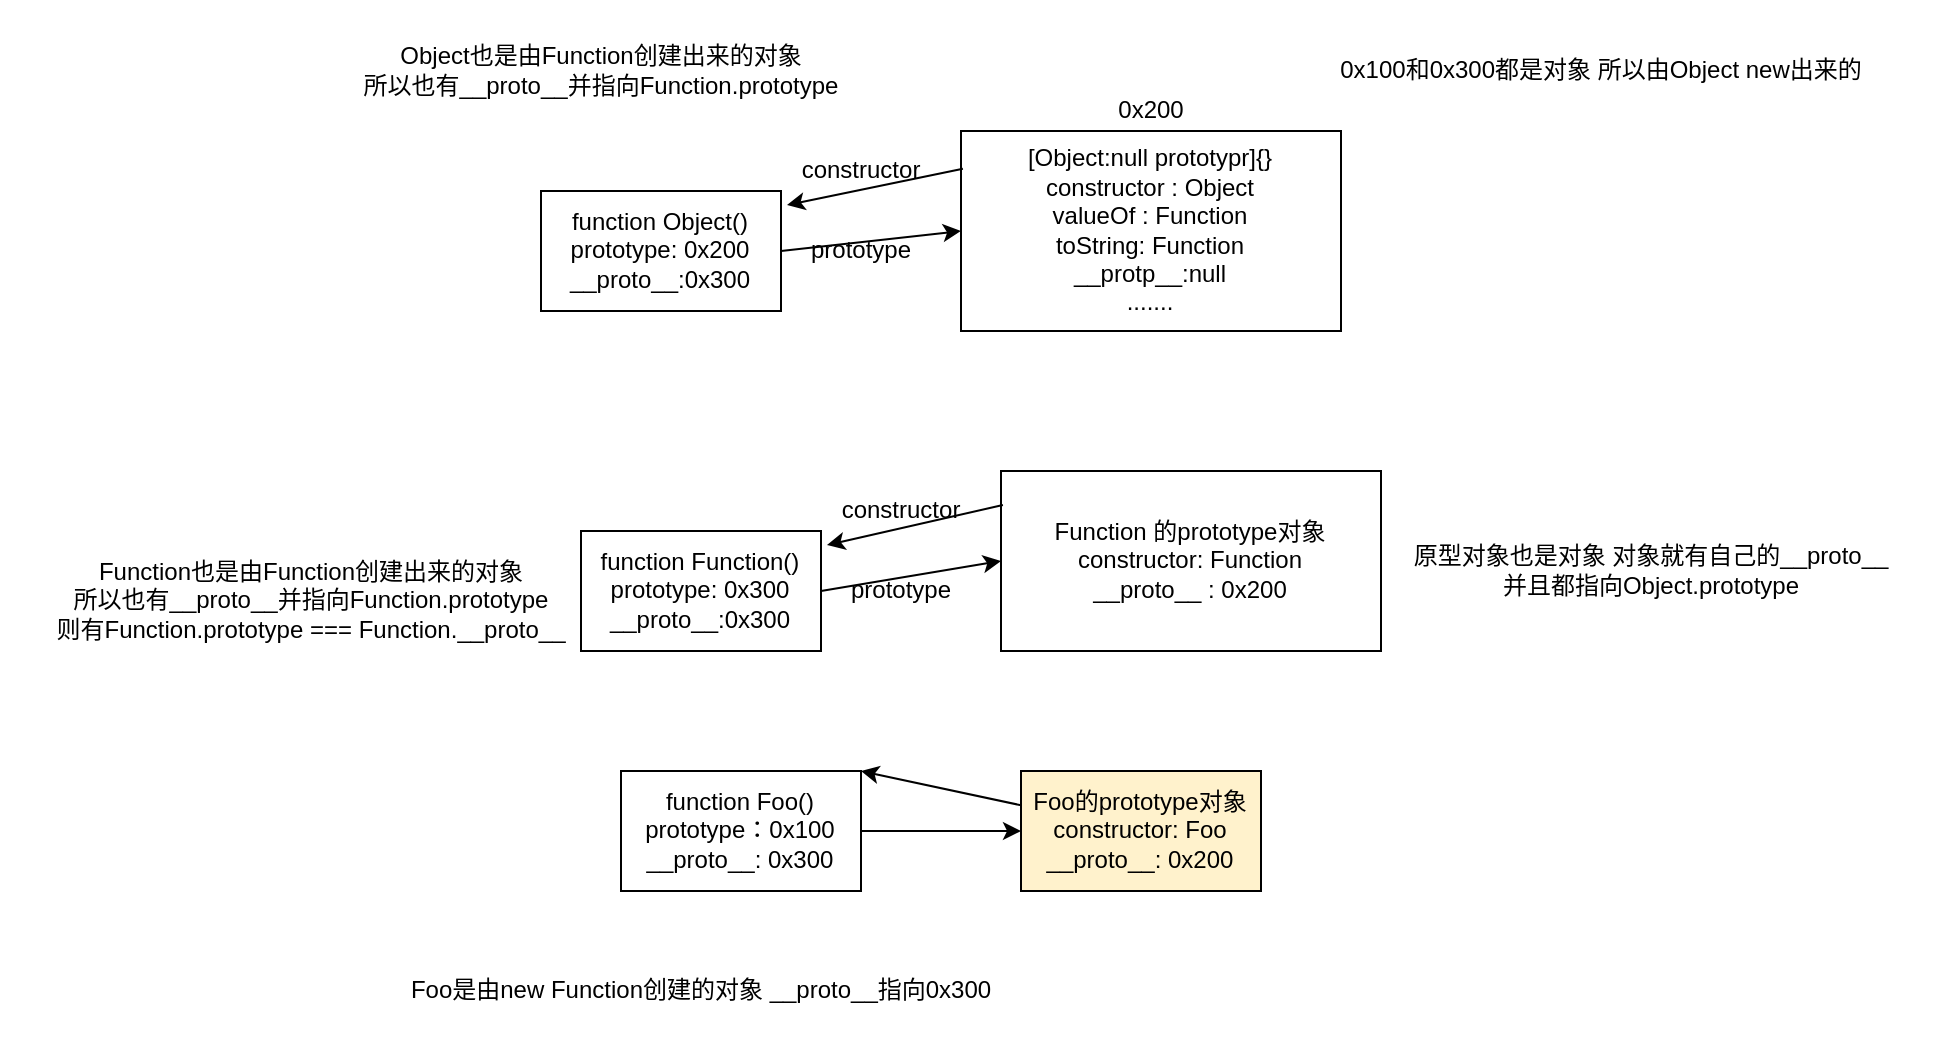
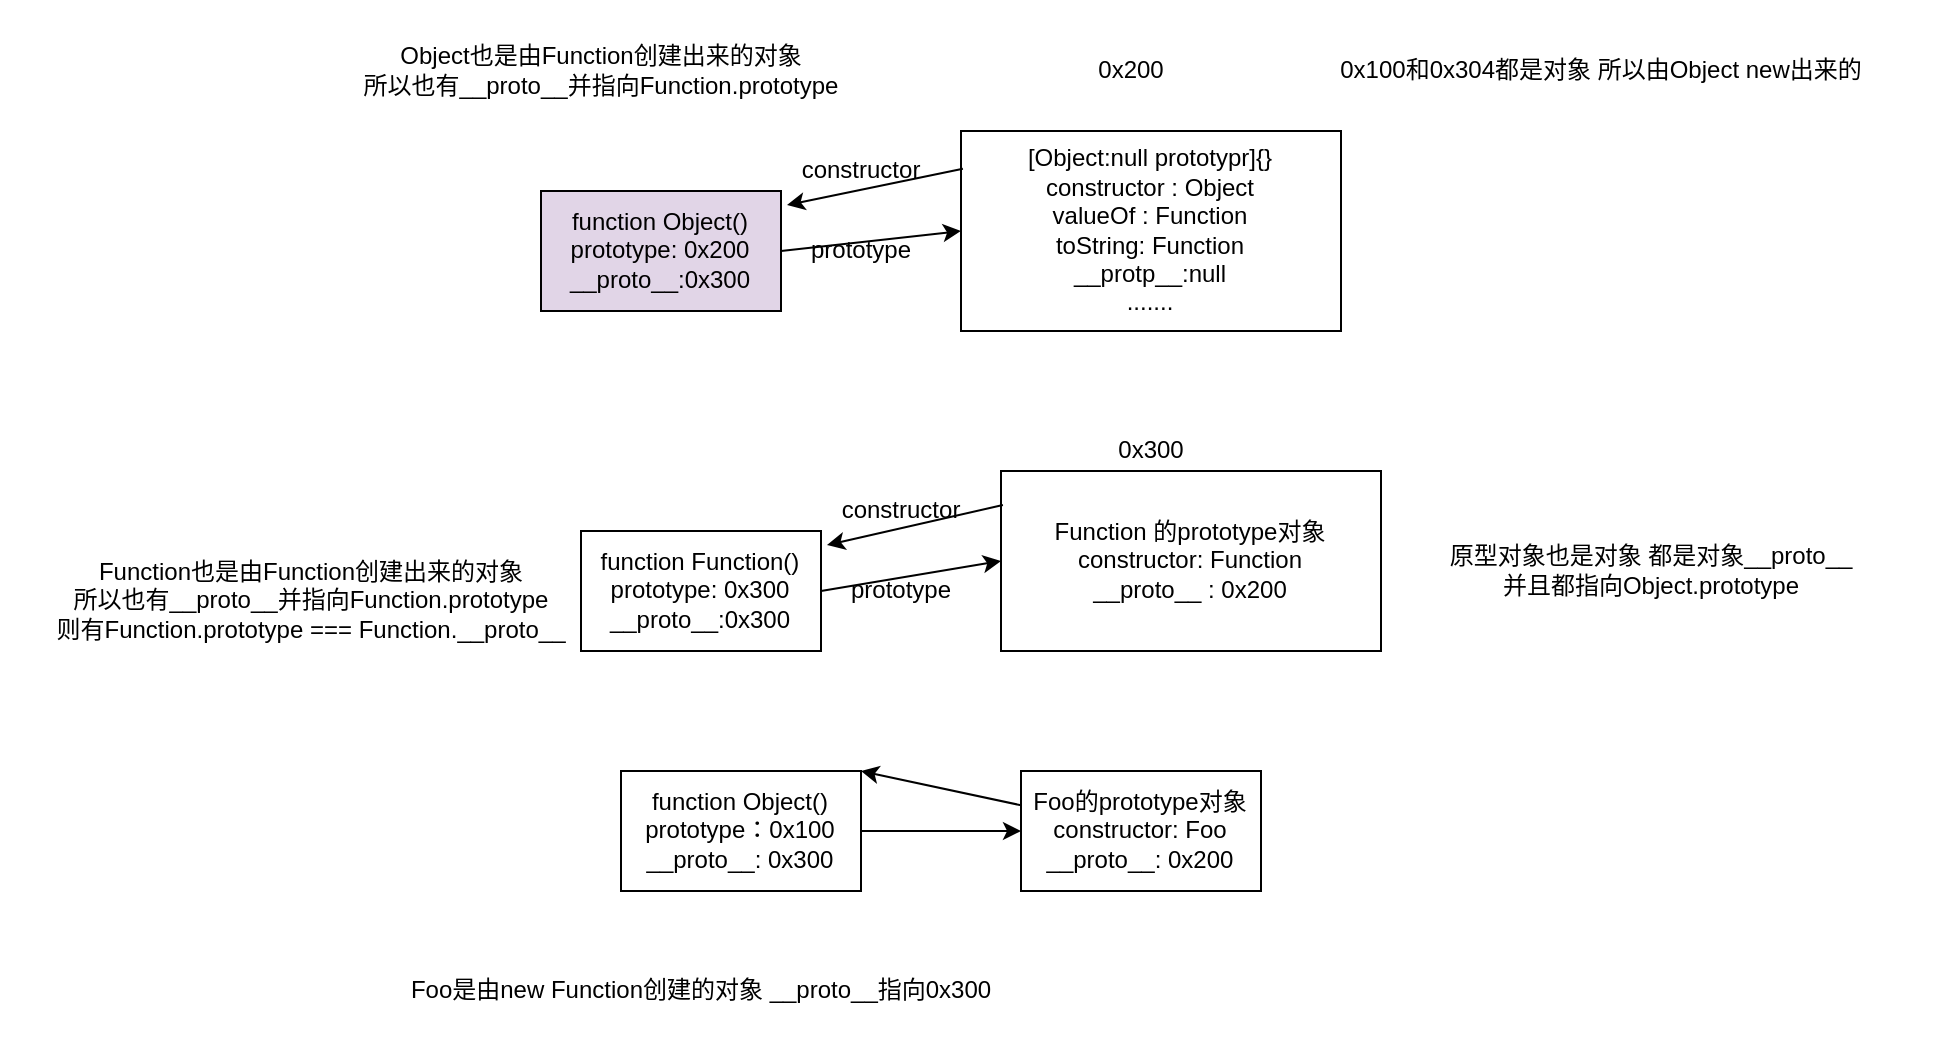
  <mxCell id="0" />
  <mxCell id="1" parent="0" />
  <mxCell id="2" value="" style="edgeStyle=none;html=1;" edge="1" parent="1" source="3" target="4"><mxGeometry relative="1" as="geometry" /></mxCell>
- <mxCell id="3" value="function Foo()&lt;br&gt;prototype：0x100&lt;br&gt;__proto__: 0x300" style="rounded=0;whiteSpace=wrap;html=1;" vertex="1" parent="1"><mxGeometry x="310" y="385" width="120" height="60" as="geometry" /></mxCell>
- <mxCell id="4" value="Foo的prototype对象&lt;br&gt;constructor: Foo&lt;br&gt;__proto__: 0x200" style="whiteSpace=wrap;html=1;rounded=0;fillColor=#fff2cc;" vertex="1" parent="1"><mxGeometry x="510" y="385" width="120" height="60" as="geometry" /></mxCell>
+ <mxCell id="3" value="function Object()&lt;br&gt;prototype：0x100&lt;br&gt;__proto__: 0x300" style="rounded=0;whiteSpace=wrap;html=1;" vertex="1" parent="1"><mxGeometry x="310" y="385" width="120" height="60" as="geometry" /></mxCell>
+ <mxCell id="4" value="Foo的prototype对象&lt;br&gt;constructor: Foo&lt;br&gt;__proto__: 0x200" style="whiteSpace=wrap;html=1;rounded=0;" vertex="1" parent="1"><mxGeometry x="510" y="385" width="120" height="60" as="geometry" /></mxCell>
  <mxCell id="5" value="" style="endArrow=classic;html=1;entryX=1;entryY=0;entryDx=0;entryDy=0;" edge="1" parent="1" source="4" target="3"><mxGeometry width="50" height="50" relative="1" as="geometry"><mxPoint x="470" y="415" as="sourcePoint" /><mxPoint x="520" y="365" as="targetPoint" /></mxGeometry></mxCell>
  <mxCell id="6" value="function Function()&lt;br&gt;prototype: 0x300&lt;br&gt;__proto__:0x300" style="rounded=0;whiteSpace=wrap;html=1;" vertex="1" parent="1"><mxGeometry x="290" y="265" width="120" height="60" as="geometry" /></mxCell>
  <mxCell id="7" value="Function 的prototype对象&lt;br&gt;constructor: Function&lt;br&gt;__proto__ : 0x200" style="rounded=0;whiteSpace=wrap;html=1;" vertex="1" parent="1"><mxGeometry x="500" y="235" width="190" height="90" as="geometry" /></mxCell>
+ <mxCell id="8" value="0x300" style="text;html=1;align=center;verticalAlign=middle;resizable=0;points=[];autosize=1;strokeColor=none;fillColor=none;" vertex="1" parent="1"><mxGeometry x="550" y="215" width="50" height="20" as="geometry" /></mxCell>
  <mxCell id="9" value="" style="endArrow=classic;html=1;exitX=1;exitY=0.5;exitDx=0;exitDy=0;entryX=0;entryY=0.5;entryDx=0;entryDy=0;" edge="1" parent="1" source="6" target="7"><mxGeometry width="50" height="50" relative="1" as="geometry"><mxPoint x="420" y="325" as="sourcePoint" /><mxPoint x="470" y="275" as="targetPoint" /></mxGeometry></mxCell>
  <mxCell id="10" value="" style="endArrow=classic;html=1;entryX=1.025;entryY=0.117;entryDx=0;entryDy=0;entryPerimeter=0;exitX=0.005;exitY=0.189;exitDx=0;exitDy=0;exitPerimeter=0;" edge="1" parent="1" source="7" target="6"><mxGeometry width="50" height="50" relative="1" as="geometry"><mxPoint x="450" y="365" as="sourcePoint" /><mxPoint x="500" y="315" as="targetPoint" /></mxGeometry></mxCell>
  <mxCell id="11" value="constructor" style="text;html=1;align=center;verticalAlign=middle;resizable=0;points=[];autosize=1;strokeColor=none;fillColor=none;" vertex="1" parent="1"><mxGeometry x="415" y="245" width="70" height="20" as="geometry" /></mxCell>
  <mxCell id="12" value="prototype" style="text;html=1;align=center;verticalAlign=middle;resizable=0;points=[];autosize=1;strokeColor=none;fillColor=none;" vertex="1" parent="1"><mxGeometry x="415" y="285" width="70" height="20" as="geometry" /></mxCell>
- <mxCell id="13" value="原型对象也是对象 对象就有自己的__proto__&lt;br&gt;并且都指向Object.prototype" style="text;html=1;align=center;verticalAlign=middle;resizable=0;points=[];autosize=1;strokeColor=none;fillColor=none;" vertex="1" parent="1"><mxGeometry x="700" y="270" width="250" height="30" as="geometry" /></mxCell>
+ <mxCell id="13" value="原型对象也是对象 都是对象__proto__&lt;br&gt;并且都指向Object.prototype" style="text;html=1;align=center;verticalAlign=middle;resizable=0;points=[];autosize=1;strokeColor=none;fillColor=none;" vertex="1" parent="1"><mxGeometry x="700" y="270" width="250" height="30" as="geometry" /></mxCell>
  <mxCell id="14" value="Foo是由new Function创建的对象 __proto__指向0x300" style="text;html=1;align=center;verticalAlign=middle;resizable=0;points=[];autosize=1;strokeColor=none;fillColor=none;" vertex="1" parent="1"><mxGeometry x="195" y="485" width="310" height="20" as="geometry" /></mxCell>
- <mxCell id="15" value="function Object()&lt;br&gt;prototype: 0x200&lt;br&gt;__proto__:0x300" style="rounded=0;whiteSpace=wrap;html=1;" vertex="1" parent="1"><mxGeometry x="270" y="95" width="120" height="60" as="geometry" /></mxCell>
+ <mxCell id="15" value="function Object()&lt;br&gt;prototype: 0x200&lt;br&gt;__proto__:0x300" style="rounded=0;whiteSpace=wrap;html=1;fillColor=#e1d5e7;" vertex="1" parent="1"><mxGeometry x="270" y="95" width="120" height="60" as="geometry" /></mxCell>
  <mxCell id="16" value="[Object:null prototypr]{}&lt;br&gt;constructor : Object&lt;br&gt;valueOf : Function&lt;br&gt;toString: Function&lt;br&gt;__protp__:null&lt;br&gt;......." style="rounded=0;whiteSpace=wrap;html=1;" vertex="1" parent="1"><mxGeometry x="480" y="65" width="190" height="100" as="geometry" /></mxCell>
- <mxCell id="17" value="0x200" style="text;html=1;align=center;verticalAlign=middle;resizable=0;points=[];autosize=1;strokeColor=none;fillColor=none;" vertex="1" parent="1"><mxGeometry x="550" y="45" width="50" height="20" as="geometry" /></mxCell>
+ <mxCell id="17" value="0x200" style="text;html=1;align=center;verticalAlign=middle;resizable=0;points=[];autosize=1;strokeColor=none;fillColor=none;" vertex="1" parent="1"><mxGeometry x="540" y="25" width="50" height="20" as="geometry" /></mxCell>
  <mxCell id="18" value="" style="endArrow=classic;html=1;exitX=1;exitY=0.5;exitDx=0;exitDy=0;entryX=0;entryY=0.5;entryDx=0;entryDy=0;" edge="1" parent="1" source="15" target="16"><mxGeometry width="50" height="50" relative="1" as="geometry"><mxPoint x="400" y="155" as="sourcePoint" /><mxPoint x="450" y="105" as="targetPoint" /></mxGeometry></mxCell>
  <mxCell id="19" value="" style="endArrow=classic;html=1;entryX=1.025;entryY=0.117;entryDx=0;entryDy=0;entryPerimeter=0;exitX=0.005;exitY=0.189;exitDx=0;exitDy=0;exitPerimeter=0;" edge="1" parent="1" source="16" target="15"><mxGeometry width="50" height="50" relative="1" as="geometry"><mxPoint x="430" y="195" as="sourcePoint" /><mxPoint x="480" y="145" as="targetPoint" /></mxGeometry></mxCell>
  <mxCell id="20" value="constructor" style="text;html=1;align=center;verticalAlign=middle;resizable=0;points=[];autosize=1;strokeColor=none;fillColor=none;" vertex="1" parent="1"><mxGeometry x="395" y="75" width="70" height="20" as="geometry" /></mxCell>
  <mxCell id="21" value="prototype" style="text;html=1;align=center;verticalAlign=middle;resizable=0;points=[];autosize=1;strokeColor=none;fillColor=none;" vertex="1" parent="1"><mxGeometry x="395" y="115" width="70" height="20" as="geometry" /></mxCell>
- <mxCell id="22" value="0x100和0x300都是对象 所以由Object new出来的" style="text;html=1;align=center;verticalAlign=middle;resizable=0;points=[];autosize=1;strokeColor=none;fillColor=none;" vertex="1" parent="1"><mxGeometry x="660" y="25" width="280" height="20" as="geometry" /></mxCell>
+ <mxCell id="22" value="0x100和0x304都是对象 所以由Object new出来的" style="text;html=1;align=center;verticalAlign=middle;resizable=0;points=[];autosize=1;strokeColor=none;fillColor=none;" vertex="1" parent="1"><mxGeometry x="660" y="25" width="280" height="20" as="geometry" /></mxCell>
  <mxCell id="23" value="Object也是由Function创建出来的对象&lt;br&gt;所以也有__proto__并指向Function.prototype" style="text;html=1;align=center;verticalAlign=middle;resizable=0;points=[];autosize=1;strokeColor=none;fillColor=none;" vertex="1" parent="1"><mxGeometry x="175" y="20" width="250" height="30" as="geometry" /></mxCell>
  <mxCell id="24" value="Function也是由Function创建出来的对象&lt;br&gt;所以也有__proto__并指向Function.prototype&lt;br&gt;则有Function.prototype === Function.__proto__" style="text;html=1;align=center;verticalAlign=middle;resizable=0;points=[];autosize=1;strokeColor=none;fillColor=none;" vertex="1" parent="1"><mxGeometry x="20" y="275" width="270" height="50" as="geometry" /></mxCell>
